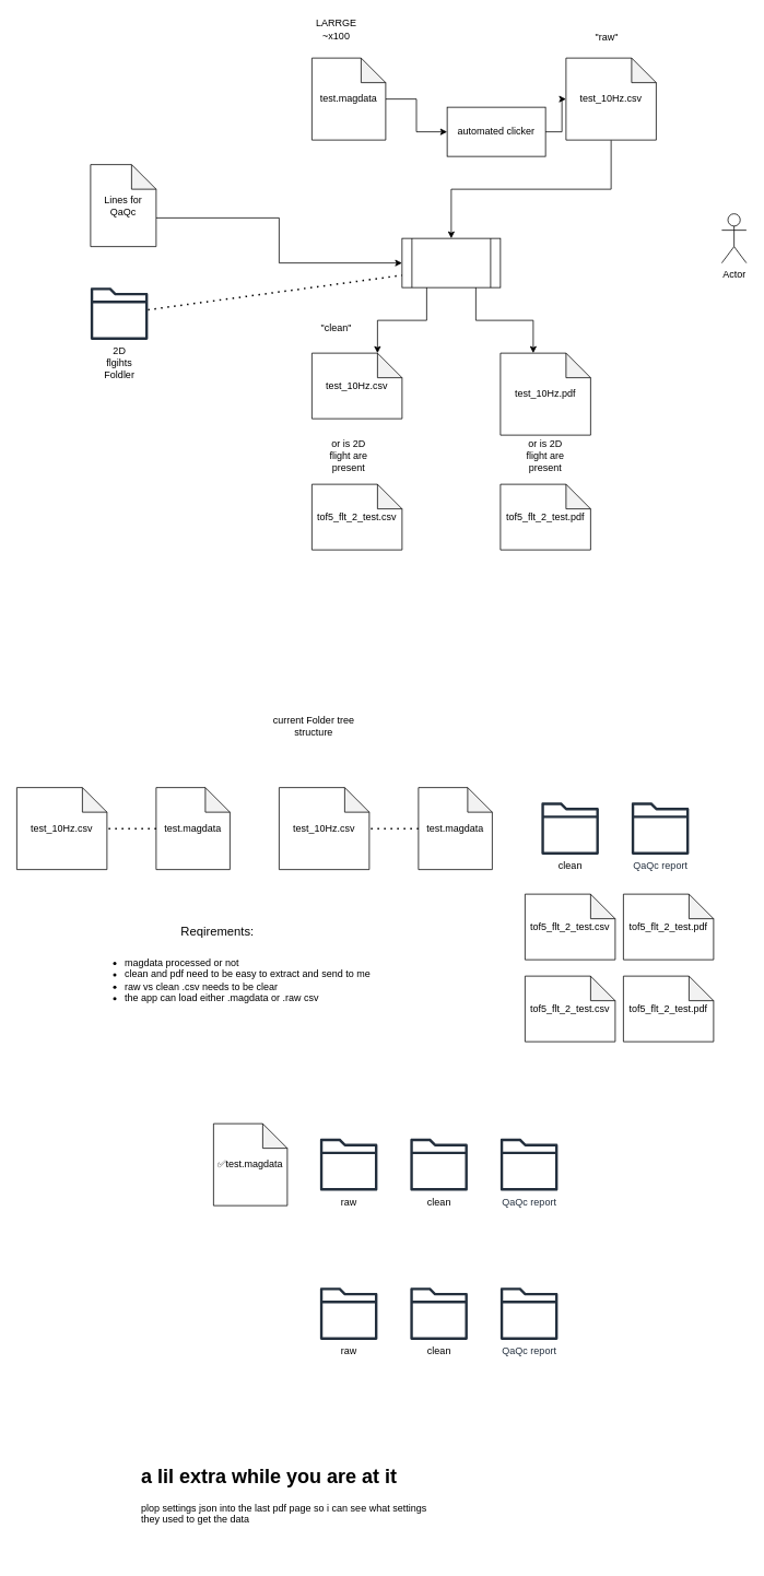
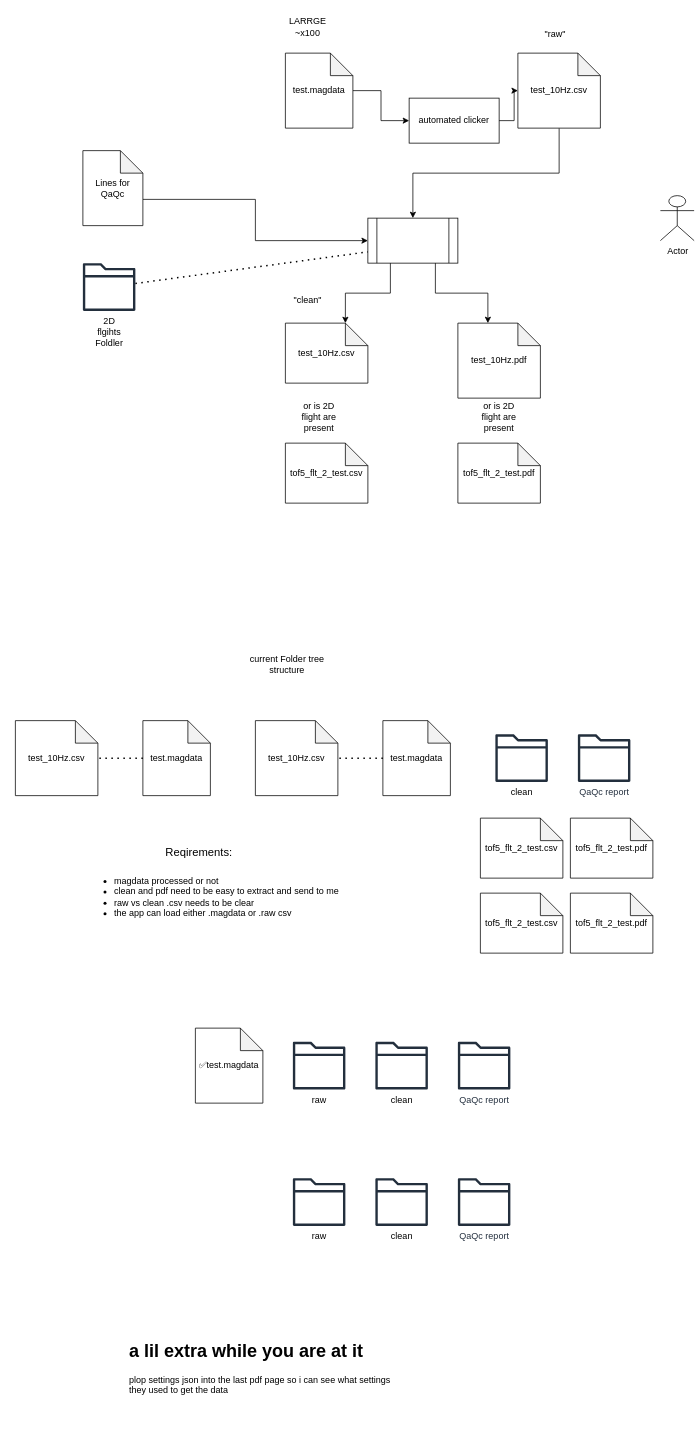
  <mxCell id="0" />
  <mxCell id="1" parent="0" />
  <mxCell id="2" value="automated clicker" style="rounded=0;whiteSpace=wrap;html=1;" vertex="1" parent="1"><mxGeometry x="545" y="130" width="120" height="60" as="geometry" /></mxCell>
  <mxCell id="3" style="edgeStyle=orthogonalEdgeStyle;rounded=0;orthogonalLoop=1;jettySize=auto;html=1;" edge="1" parent="1" source="4" target="2"><mxGeometry relative="1" as="geometry" /></mxCell>
  <mxCell id="4" value="test.magdata" style="shape=note;whiteSpace=wrap;html=1;backgroundOutline=1;darkOpacity=0.05;" vertex="1" parent="1"><mxGeometry x="380" y="70" width="90" height="100" as="geometry" /></mxCell>
  <mxCell id="5" style="edgeStyle=orthogonalEdgeStyle;rounded=0;orthogonalLoop=1;jettySize=auto;html=1;exitX=0.5;exitY=1;exitDx=0;exitDy=0;exitPerimeter=0;entryX=0.5;entryY=0;entryDx=0;entryDy=0;" edge="1" parent="1" source="6" target="8"><mxGeometry relative="1" as="geometry"><mxPoint x="580" y="250" as="targetPoint" /></mxGeometry></mxCell>
  <mxCell id="6" value="test_10Hz.csv" style="shape=note;whiteSpace=wrap;html=1;backgroundOutline=1;darkOpacity=0.05;" vertex="1" parent="1"><mxGeometry x="690" y="70" width="110" height="100" as="geometry" /></mxCell>
  <mxCell id="7" style="edgeStyle=orthogonalEdgeStyle;rounded=0;orthogonalLoop=1;jettySize=auto;html=1;exitX=1;exitY=0.5;exitDx=0;exitDy=0;entryX=0;entryY=0.5;entryDx=0;entryDy=0;entryPerimeter=0;" edge="1" parent="1" source="2" target="6"><mxGeometry relative="1" as="geometry" /></mxCell>
  <mxCell id="8" value="" style="shape=process;whiteSpace=wrap;html=1;backgroundOutline=1;" vertex="1" parent="1"><mxGeometry x="490" y="290" width="120" height="60" as="geometry" /></mxCell>
  <mxCell id="9" value="&quot;raw&quot;" style="text;html=1;align=center;verticalAlign=middle;whiteSpace=wrap;rounded=0;" vertex="1" parent="1"><mxGeometry x="710" y="30" width="60" height="30" as="geometry" /></mxCell>
- <mxCell id="10" value="Actor" style="shape=umlActor;verticalLabelPosition=bottom;verticalAlign=top;html=1;outlineConnect=0;" vertex="1" parent="1"><mxGeometry x="880" y="260" width="30" height="60" as="geometry" /></mxCell>
+ <mxCell id="10" value="Actor" style="shape=umlActor;verticalLabelPosition=bottom;verticalAlign=top;html=1;outlineConnect=0;" vertex="1" parent="1"><mxGeometry x="880" y="260" width="45" height="60" as="geometry" /></mxCell>
  <mxCell id="11" value="LARRGE ~x100" style="text;html=1;align=center;verticalAlign=middle;whiteSpace=wrap;rounded=0;" vertex="1" parent="1"><mxGeometry x="380" y="20" width="60" height="30" as="geometry" /></mxCell>
  <mxCell id="12" value="test_10Hz.csv" style="shape=note;whiteSpace=wrap;html=1;backgroundOutline=1;darkOpacity=0.05;" vertex="1" parent="1"><mxGeometry x="380" y="430" width="110" height="80" as="geometry" /></mxCell>
  <mxCell id="13" value="test_10Hz.pdf" style="shape=note;whiteSpace=wrap;html=1;backgroundOutline=1;darkOpacity=0.05;" vertex="1" parent="1"><mxGeometry x="610" y="430" width="110" height="100" as="geometry" /></mxCell>
  <mxCell id="14" value="&quot;clean&quot;" style="text;html=1;align=center;verticalAlign=middle;whiteSpace=wrap;rounded=0;" vertex="1" parent="1"><mxGeometry x="380" y="383.72" width="60" height="30" as="geometry" /></mxCell>
  <mxCell id="15" style="edgeStyle=orthogonalEdgeStyle;rounded=0;orthogonalLoop=1;jettySize=auto;html=1;exitX=0;exitY=0;exitDx=80;exitDy=65;exitPerimeter=0;" edge="1" parent="1" source="17" target="8"><mxGeometry relative="1" as="geometry"><mxPoint x="310" y="280" as="sourcePoint" /></mxGeometry></mxCell>
  <mxCell id="16" value="" style="endArrow=none;dashed=1;html=1;dashPattern=1 3;strokeWidth=2;rounded=0;entryX=0;entryY=0.75;entryDx=0;entryDy=0;" edge="1" parent="1" source="18" target="8"><mxGeometry width="50" height="50" relative="1" as="geometry"><mxPoint x="312.04" y="372.02" as="sourcePoint" /><mxPoint x="670" y="340" as="targetPoint" /></mxGeometry></mxCell>
  <mxCell id="17" value="Lines for QaQc" style="shape=note;whiteSpace=wrap;html=1;backgroundOutline=1;darkOpacity=0.05;" vertex="1" parent="1"><mxGeometry x="110" y="200" width="80" height="100" as="geometry" /></mxCell>
  <mxCell id="18" value="&lt;span style=&quot;color: rgb(0, 0, 0); text-wrap: wrap;&quot;&gt;2D flgihts Foldler&lt;/span&gt;" style="sketch=0;outlineConnect=0;fontColor=#232F3E;gradientColor=none;fillColor=#232F3D;strokeColor=none;dashed=0;verticalLabelPosition=bottom;verticalAlign=top;align=center;html=1;fontSize=12;fontStyle=0;aspect=fixed;pointerEvents=1;shape=mxgraph.aws4.folder;" vertex="1" parent="1"><mxGeometry x="110" y="350" width="70" height="63.72" as="geometry" /></mxCell>
  <mxCell id="19" style="edgeStyle=orthogonalEdgeStyle;rounded=0;orthogonalLoop=1;jettySize=auto;html=1;exitX=0.25;exitY=1;exitDx=0;exitDy=0;entryX=0;entryY=0;entryDx=80;entryDy=0;entryPerimeter=0;" edge="1" parent="1" source="8" target="12"><mxGeometry relative="1" as="geometry" /></mxCell>
  <mxCell id="20" style="edgeStyle=orthogonalEdgeStyle;rounded=0;orthogonalLoop=1;jettySize=auto;html=1;exitX=0.75;exitY=1;exitDx=0;exitDy=0;entryX=0;entryY=0;entryDx=40;entryDy=0;entryPerimeter=0;" edge="1" parent="1" source="8" target="13"><mxGeometry relative="1" as="geometry" /></mxCell>
  <mxCell id="21" value="tof5_flt_2_test.csv" style="shape=note;whiteSpace=wrap;html=1;backgroundOutline=1;darkOpacity=0.05;" vertex="1" parent="1"><mxGeometry x="380" y="590" width="110" height="80" as="geometry" /></mxCell>
  <mxCell id="22" value="or is 2D flight are present" style="text;html=1;align=center;verticalAlign=middle;whiteSpace=wrap;rounded=0;" vertex="1" parent="1"><mxGeometry x="395" y="540" width="60" height="30" as="geometry" /></mxCell>
  <mxCell id="23" value="tof5_flt_2_test.pdf" style="shape=note;whiteSpace=wrap;html=1;backgroundOutline=1;darkOpacity=0.05;" vertex="1" parent="1"><mxGeometry x="610" y="590" width="110" height="80" as="geometry" /></mxCell>
  <mxCell id="24" value="or is 2D flight are present" style="text;html=1;align=center;verticalAlign=middle;whiteSpace=wrap;rounded=0;" vertex="1" parent="1"><mxGeometry x="635" y="540" width="60" height="30" as="geometry" /></mxCell>
  <mxCell id="25" value="test.magdata" style="shape=note;whiteSpace=wrap;html=1;backgroundOutline=1;darkOpacity=0.05;" vertex="1" parent="1"><mxGeometry x="510" y="960" width="90" height="100" as="geometry" /></mxCell>
  <mxCell id="26" value="test_10Hz.csv" style="shape=note;whiteSpace=wrap;html=1;backgroundOutline=1;darkOpacity=0.05;" vertex="1" parent="1"><mxGeometry x="340" y="960" width="110" height="100" as="geometry" /></mxCell>
  <mxCell id="27" value="" style="endArrow=none;dashed=1;html=1;dashPattern=1 3;strokeWidth=2;rounded=0;exitX=0;exitY=0.5;exitDx=0;exitDy=0;exitPerimeter=0;entryX=0.982;entryY=0.5;entryDx=0;entryDy=0;entryPerimeter=0;" edge="1" parent="1" source="25" target="26"><mxGeometry width="50" height="50" relative="1" as="geometry"><mxPoint x="620" y="830" as="sourcePoint" /><mxPoint x="670" y="780" as="targetPoint" /></mxGeometry></mxCell>
  <mxCell id="28" value="&lt;span style=&quot;color: rgb(0, 0, 0); text-wrap: wrap;&quot;&gt;clean&lt;/span&gt;" style="sketch=0;outlineConnect=0;fontColor=#232F3E;gradientColor=none;fillColor=#232F3D;strokeColor=none;dashed=0;verticalLabelPosition=bottom;verticalAlign=top;align=center;html=1;fontSize=12;fontStyle=0;aspect=fixed;pointerEvents=1;shape=mxgraph.aws4.folder;" vertex="1" parent="1"><mxGeometry x="660" y="978.14" width="70" height="63.72" as="geometry" /></mxCell>
  <mxCell id="29" value="QaQc report" style="sketch=0;outlineConnect=0;fontColor=#232F3E;gradientColor=none;fillColor=#232F3D;strokeColor=none;dashed=0;verticalLabelPosition=bottom;verticalAlign=top;align=center;html=1;fontSize=12;fontStyle=0;aspect=fixed;pointerEvents=1;shape=mxgraph.aws4.folder;" vertex="1" parent="1"><mxGeometry x="770" y="978.14" width="70" height="63.72" as="geometry" /></mxCell>
  <mxCell id="30" value="tof5_flt_2_test.pdf" style="shape=note;whiteSpace=wrap;html=1;backgroundOutline=1;darkOpacity=0.05;" vertex="1" parent="1"><mxGeometry x="760" y="1090" width="110" height="80" as="geometry" /></mxCell>
  <mxCell id="31" value="tof5_flt_2_test.pdf" style="shape=note;whiteSpace=wrap;html=1;backgroundOutline=1;darkOpacity=0.05;" vertex="1" parent="1"><mxGeometry x="760" y="1190" width="110" height="80" as="geometry" /></mxCell>
  <mxCell id="32" value="tof5_flt_2_test.csv" style="shape=note;whiteSpace=wrap;html=1;backgroundOutline=1;darkOpacity=0.05;" vertex="1" parent="1"><mxGeometry x="640" y="1090" width="110" height="80" as="geometry" /></mxCell>
  <mxCell id="33" value="tof5_flt_2_test.csv" style="shape=note;whiteSpace=wrap;html=1;backgroundOutline=1;darkOpacity=0.05;" vertex="1" parent="1"><mxGeometry x="640" y="1190" width="110" height="80" as="geometry" /></mxCell>
  <mxCell id="34" value="test.magdata" style="shape=note;whiteSpace=wrap;html=1;backgroundOutline=1;darkOpacity=0.05;" vertex="1" parent="1"><mxGeometry x="190" y="960" width="90" height="100" as="geometry" /></mxCell>
  <mxCell id="35" value="test_10Hz.csv" style="shape=note;whiteSpace=wrap;html=1;backgroundOutline=1;darkOpacity=0.05;" vertex="1" parent="1"><mxGeometry x="20" y="960" width="110" height="100" as="geometry" /></mxCell>
  <mxCell id="36" value="" style="endArrow=none;dashed=1;html=1;dashPattern=1 3;strokeWidth=2;rounded=0;exitX=0;exitY=0.5;exitDx=0;exitDy=0;exitPerimeter=0;entryX=0.982;entryY=0.5;entryDx=0;entryDy=0;entryPerimeter=0;" edge="1" parent="1" source="34" target="35"><mxGeometry width="50" height="50" relative="1" as="geometry"><mxPoint x="300" y="830" as="sourcePoint" /><mxPoint x="350" y="780" as="targetPoint" /></mxGeometry></mxCell>
  <mxCell id="37" value="current Folder tree structure" style="text;html=1;align=center;verticalAlign=middle;whiteSpace=wrap;rounded=0;" vertex="1" parent="1"><mxGeometry x="315" y="870" width="135" height="30" as="geometry" /></mxCell>
  <mxCell id="38" value="&lt;ul&gt;&lt;li&gt;magdata processed or not&amp;nbsp;&lt;br&gt;&lt;/li&gt;&lt;li&gt;clean and pdf need to be easy to extract and send to me&lt;br&gt;&lt;/li&gt;&lt;li&gt;raw vs clean .csv needs to be clear&lt;br&gt;&lt;/li&gt;&lt;li&gt;the app can load either .magdata or .raw csv&lt;/li&gt;&lt;/ul&gt;" style="text;html=1;align=left;verticalAlign=middle;whiteSpace=wrap;rounded=0;" vertex="1" parent="1"><mxGeometry x="110" y="1150" width="380" height="90" as="geometry" /></mxCell>
  <mxCell id="39" value="✅test.magdata" style="shape=note;whiteSpace=wrap;html=1;backgroundOutline=1;darkOpacity=0.05;" vertex="1" parent="1"><mxGeometry x="260" y="1370" width="90" height="100" as="geometry" /></mxCell>
  <mxCell id="40" value="&lt;span style=&quot;color: rgb(0, 0, 0); text-wrap: wrap;&quot;&gt;clean&lt;/span&gt;" style="sketch=0;outlineConnect=0;fontColor=#232F3E;gradientColor=none;fillColor=#232F3D;strokeColor=none;dashed=0;verticalLabelPosition=bottom;verticalAlign=top;align=center;html=1;fontSize=12;fontStyle=0;aspect=fixed;pointerEvents=1;shape=mxgraph.aws4.folder;" vertex="1" parent="1"><mxGeometry x="500" y="1388.14" width="70" height="63.72" as="geometry" /></mxCell>
  <mxCell id="41" value="QaQc report" style="sketch=0;outlineConnect=0;fontColor=#232F3E;gradientColor=none;fillColor=#232F3D;strokeColor=none;dashed=0;verticalLabelPosition=bottom;verticalAlign=top;align=center;html=1;fontSize=12;fontStyle=0;aspect=fixed;pointerEvents=1;shape=mxgraph.aws4.folder;" vertex="1" parent="1"><mxGeometry x="610" y="1388.14" width="70" height="63.72" as="geometry" /></mxCell>
  <mxCell id="42" value="&lt;span style=&quot;color: rgb(0, 0, 0); text-wrap: wrap;&quot;&gt;raw&lt;/span&gt;" style="sketch=0;outlineConnect=0;fontColor=#232F3E;gradientColor=none;fillColor=#232F3D;strokeColor=none;dashed=0;verticalLabelPosition=bottom;verticalAlign=top;align=center;html=1;fontSize=12;fontStyle=0;aspect=fixed;pointerEvents=1;shape=mxgraph.aws4.folder;" vertex="1" parent="1"><mxGeometry x="390" y="1388.14" width="70" height="63.72" as="geometry" /></mxCell>
  <mxCell id="43" value="&lt;font style=&quot;font-size: 15px;&quot;&gt;Reqirements:&lt;/font&gt;" style="text;html=1;align=center;verticalAlign=middle;whiteSpace=wrap;rounded=0;" vertex="1" parent="1"><mxGeometry x="190" y="1120" width="150" height="30" as="geometry" /></mxCell>
  <mxCell id="44" value="&lt;span style=&quot;color: rgb(0, 0, 0); text-wrap: wrap;&quot;&gt;raw&lt;/span&gt;" style="sketch=0;outlineConnect=0;fontColor=#232F3E;gradientColor=none;fillColor=#232F3D;strokeColor=none;dashed=0;verticalLabelPosition=bottom;verticalAlign=top;align=center;html=1;fontSize=12;fontStyle=0;aspect=fixed;pointerEvents=1;shape=mxgraph.aws4.folder;" vertex="1" parent="1"><mxGeometry x="390" y="1570" width="70" height="63.72" as="geometry" /></mxCell>
  <mxCell id="45" value="&lt;span style=&quot;color: rgb(0, 0, 0); text-wrap: wrap;&quot;&gt;clean&lt;/span&gt;" style="sketch=0;outlineConnect=0;fontColor=#232F3E;gradientColor=none;fillColor=#232F3D;strokeColor=none;dashed=0;verticalLabelPosition=bottom;verticalAlign=top;align=center;html=1;fontSize=12;fontStyle=0;aspect=fixed;pointerEvents=1;shape=mxgraph.aws4.folder;" vertex="1" parent="1"><mxGeometry x="500" y="1570" width="70" height="63.72" as="geometry" /></mxCell>
  <mxCell id="46" value="QaQc report" style="sketch=0;outlineConnect=0;fontColor=#232F3E;gradientColor=none;fillColor=#232F3D;strokeColor=none;dashed=0;verticalLabelPosition=bottom;verticalAlign=top;align=center;html=1;fontSize=12;fontStyle=0;aspect=fixed;pointerEvents=1;shape=mxgraph.aws4.folder;" vertex="1" parent="1"><mxGeometry x="610" y="1570" width="70" height="63.72" as="geometry" /></mxCell>
  <mxCell id="47" value="&lt;h1 style=&quot;margin-top: 0px;&quot;&gt;a lil extra while you are at it&lt;/h1&gt;&lt;div&gt;plop settings json into the last pdf page so i can see what settings they used to get the data&lt;/div&gt;" style="text;html=1;whiteSpace=wrap;overflow=hidden;rounded=0;" vertex="1" parent="1"><mxGeometry x="170" y="1780" width="370" height="120" as="geometry" /></mxCell>
